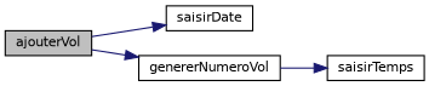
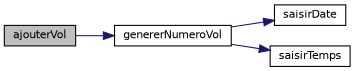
  digraph {
    rankdir=LR
    node [color=black fillcolor=white fontname=Helvetica fontsize=10 shape=record style=filled]
    edge [color=midnightblue fontname=Helvetica fontsize=10 labelfontname=Helvetica labelfontsize=10 style=solid]
    n1 [fillcolor=grey75 fontcolor=black height=0.2 label=ajouterVol width=0.4]
    n2 [height=0.2 label=saisirDate width=0.4]
    n3 [height=0.2 label=genererNumeroVol width=0.4]
    n4 [height=0.2 label=saisirTemps width=0.4]
-   n1 -> n2
+   n3 -> n2
    n1 -> n3
    n3 -> n4
  }
